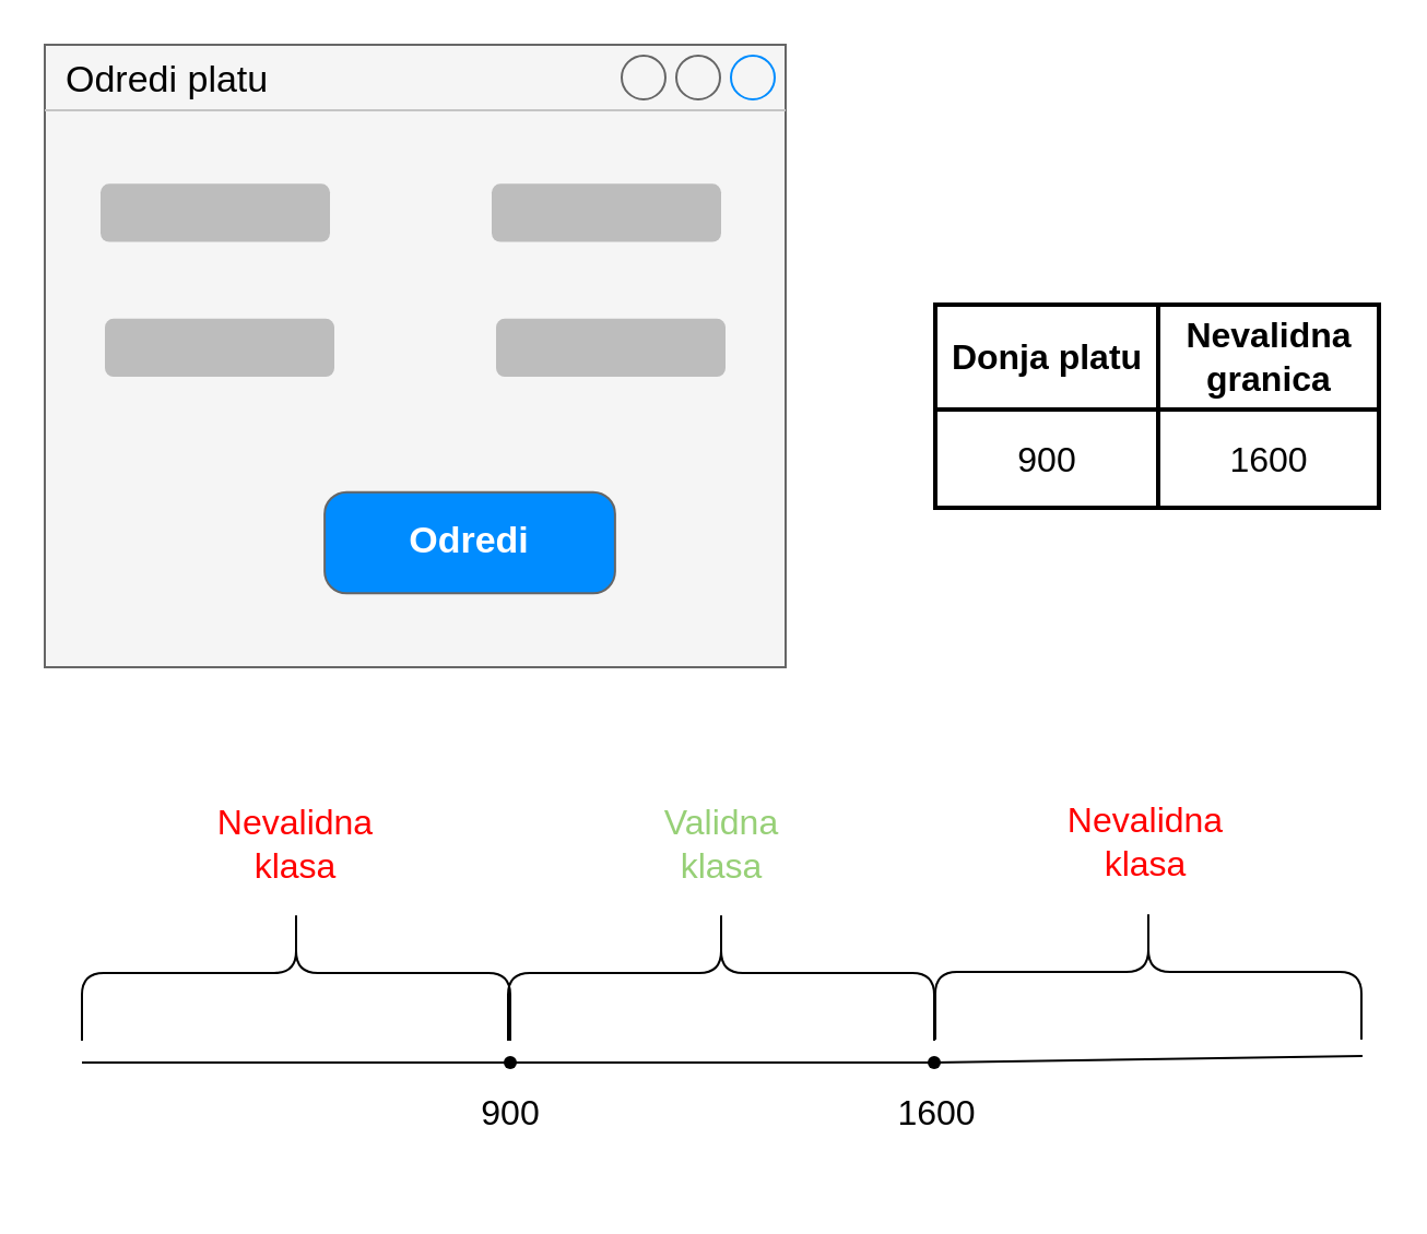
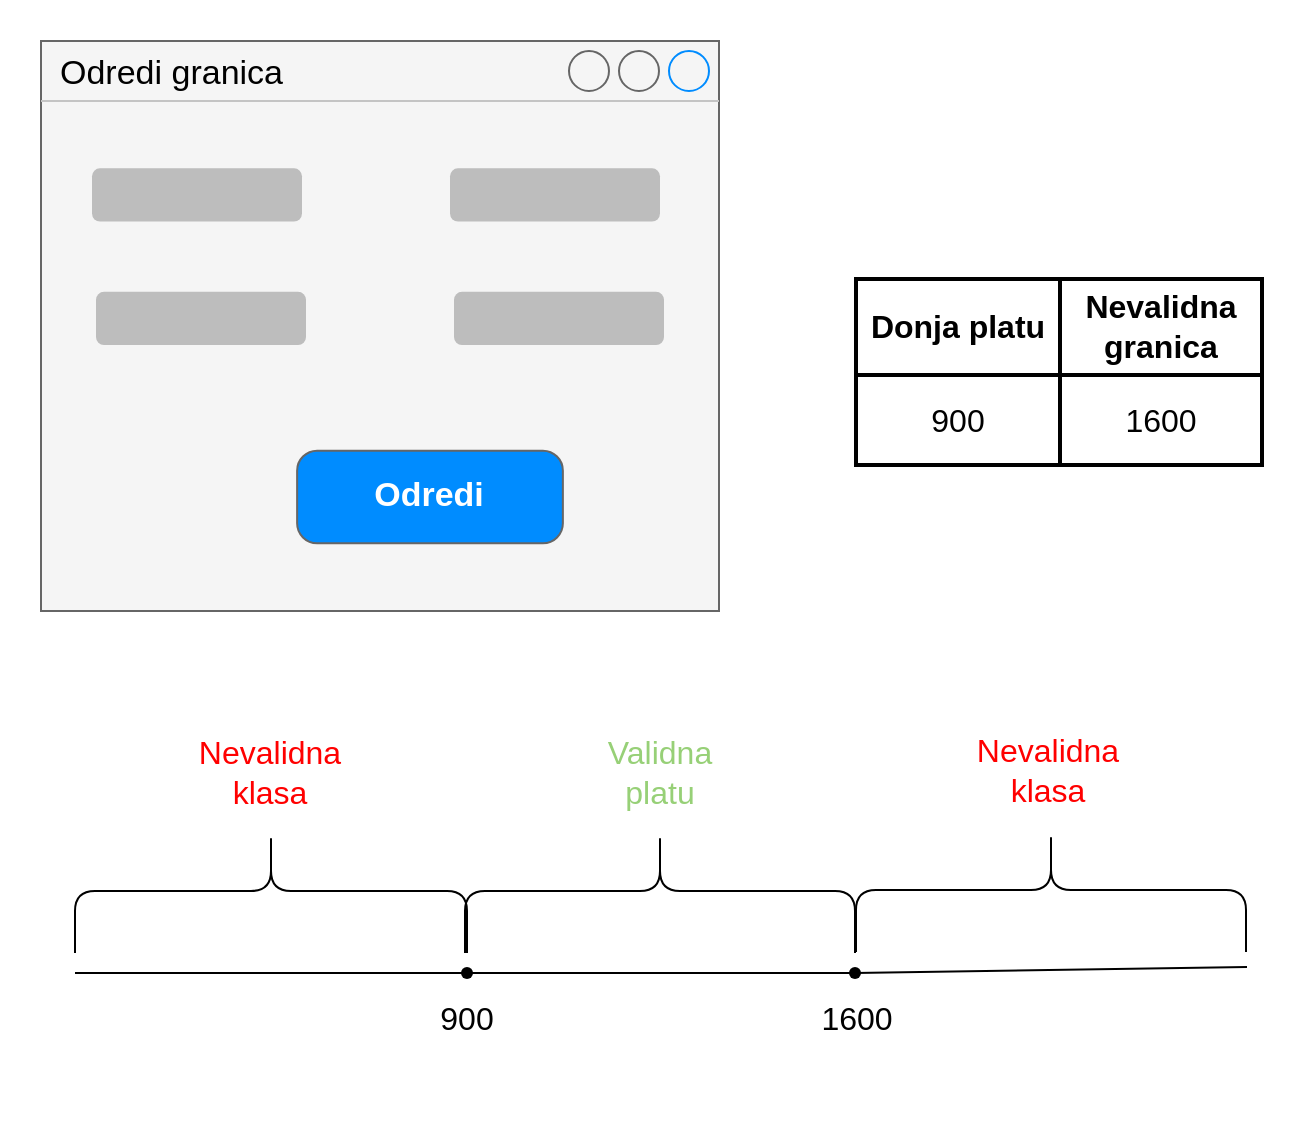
  <mxCell id="0" />
  <mxCell id="1" parent="0" />
  <mxCell id="2" value="" style="endArrow=none;html=1;rounded=0;fontSize=12;startSize=8;endSize=8;curved=1;" edge="1" parent="1" source="8"><mxGeometry width="50" height="50" relative="1" as="geometry"><mxPoint x="42" y="488" as="sourcePoint" /><mxPoint x="623" y="483" as="targetPoint" /></mxGeometry></mxCell>
  <mxCell id="3" value="1600" style="edgeLabel;html=1;align=center;verticalAlign=middle;resizable=0;points=[];fontSize=16;" vertex="1" connectable="0" parent="2"><mxGeometry x="0.853" y="-2" relative="1" as="geometry"><mxPoint x="-182" y="23" as="offset" /></mxGeometry></mxCell>
  <mxCell id="4" value="" style="endArrow=none;html=1;rounded=0;fontSize=12;startSize=8;endSize=8;curved=1;" edge="1" parent="1" target="6"><mxGeometry width="50" height="50" relative="1" as="geometry"><mxPoint x="37" y="486" as="sourcePoint" /><mxPoint x="680" y="488" as="targetPoint" /></mxGeometry></mxCell>
  <mxCell id="5" value="900" style="edgeLabel;html=1;align=center;verticalAlign=middle;resizable=0;points=[];fontSize=16;" vertex="1" connectable="0" parent="4"><mxGeometry x="-0.931" y="-1" relative="1" as="geometry"><mxPoint x="188" y="21" as="offset" /></mxGeometry></mxCell>
  <mxCell id="6" value="" style="shape=waypoint;sketch=0;fillStyle=solid;size=6;pointerEvents=1;points=[];fillColor=none;resizable=0;rotatable=0;perimeter=centerPerimeter;snapToPoint=1;fontSize=16;" vertex="1" parent="1"><mxGeometry x="223" y="476" width="20" height="20" as="geometry" /></mxCell>
  <mxCell id="7" value="" style="endArrow=none;html=1;rounded=0;fontSize=12;startSize=8;endSize=8;curved=1;" edge="1" parent="1" source="6" target="8"><mxGeometry width="50" height="50" relative="1" as="geometry"><mxPoint x="77" y="486" as="sourcePoint" /><mxPoint x="680" y="488" as="targetPoint" /></mxGeometry></mxCell>
  <mxCell id="8" value="" style="shape=waypoint;sketch=0;fillStyle=solid;size=6;pointerEvents=1;points=[];fillColor=none;resizable=0;rotatable=0;perimeter=centerPerimeter;snapToPoint=1;fontSize=16;" vertex="1" parent="1"><mxGeometry x="417" y="476" width="20" height="20" as="geometry" /></mxCell>
  <mxCell id="9" value="" style="group" vertex="1" connectable="0" parent="1"><mxGeometry x="232" y="371" width="195" height="105" as="geometry" /></mxCell>
  <mxCell id="10" value="" style="shape=curlyBracket;whiteSpace=wrap;html=1;rounded=1;labelPosition=left;verticalLabelPosition=middle;align=right;verticalAlign=middle;fontSize=16;rotation=90;" vertex="1" parent="9"><mxGeometry x="66.5" y="-23.5" width="62" height="195" as="geometry" /></mxCell>
- <mxCell id="11" value="Validna klasa" style="text;html=1;strokeColor=none;fillColor=none;align=center;verticalAlign=middle;whiteSpace=wrap;rounded=0;fontSize=16;fontColor=#97D077;" vertex="1" parent="9"><mxGeometry x="67.5" width="60" height="30" as="geometry" /></mxCell>
+ <mxCell id="11" value="Validna platu" style="text;html=1;strokeColor=none;fillColor=none;align=center;verticalAlign=middle;whiteSpace=wrap;rounded=0;fontSize=16;fontColor=#97D077;" vertex="1" parent="9"><mxGeometry x="67.5" width="60" height="30" as="geometry" /></mxCell>
  <mxCell id="12" value="" style="group" vertex="1" connectable="0" parent="1"><mxGeometry x="427.5" y="370" width="195" height="105.5" as="geometry" /></mxCell>
  <mxCell id="13" value="" style="shape=curlyBracket;whiteSpace=wrap;html=1;rounded=1;labelPosition=left;verticalLabelPosition=middle;align=right;verticalAlign=middle;fontSize=16;rotation=90;" vertex="1" parent="12"><mxGeometry x="66.5" y="-23" width="62" height="195" as="geometry" /></mxCell>
  <mxCell id="14" value="Nevalidna klasa" style="text;html=1;strokeColor=none;fillColor=none;align=center;verticalAlign=middle;whiteSpace=wrap;rounded=0;fontSize=16;fontColor=#FF0000;" vertex="1" parent="12"><mxGeometry x="66.5" width="60" height="30" as="geometry" /></mxCell>
  <mxCell id="15" value="" style="group" vertex="1" connectable="0" parent="1"><mxGeometry x="37" y="371" width="196" height="105" as="geometry" /></mxCell>
  <mxCell id="16" value="" style="shape=curlyBracket;whiteSpace=wrap;html=1;rounded=1;labelPosition=left;verticalLabelPosition=middle;align=right;verticalAlign=middle;fontSize=16;rotation=90;" vertex="1" parent="15"><mxGeometry x="67" y="-24" width="62" height="196" as="geometry" /></mxCell>
  <mxCell id="17" value="Nevalidna klasa" style="text;html=1;align=center;verticalAlign=middle;whiteSpace=wrap;rounded=0;fontSize=16;strokeColor=none;fontColor=#FF0000;" vertex="1" parent="15"><mxGeometry x="68" width="60" height="30" as="geometry" /></mxCell>
  <mxCell id="18" value="" style="shape=table;html=1;whiteSpace=wrap;startSize=0;container=1;collapsible=0;childLayout=tableLayout;strokeWidth=2;fontSize=16;rounded=0;shadow=0;enumerate=0;" vertex="1" parent="1"><mxGeometry x="427.5" y="139" width="203" height="93" as="geometry" /></mxCell>
  <mxCell id="19" value="" style="shape=tableRow;horizontal=0;startSize=0;swimlaneHead=0;swimlaneBody=0;top=0;left=0;bottom=0;right=0;collapsible=0;dropTarget=0;fillColor=none;points=[[0,0.5],[1,0.5]];portConstraint=eastwest;fontSize=16;" vertex="1" parent="18"><mxGeometry width="203" height="48" as="geometry" /></mxCell>
  <mxCell id="20" value="Donja platu" style="shape=partialRectangle;html=1;whiteSpace=wrap;connectable=0;fillColor=none;top=0;left=0;bottom=0;right=0;overflow=hidden;fontStyle=1;fontSize=16;" vertex="1" parent="19"><mxGeometry width="102" height="48" as="geometry"><mxRectangle width="102" height="48" as="alternateBounds" /></mxGeometry></mxCell>
  <mxCell id="21" value="&lt;div&gt;Nevalidna granica&lt;/div&gt;" style="shape=partialRectangle;html=1;whiteSpace=wrap;connectable=0;fillColor=none;top=0;left=0;bottom=0;right=0;overflow=hidden;fontStyle=1;fontSize=16;" vertex="1" parent="19"><mxGeometry x="102" width="101" height="48" as="geometry"><mxRectangle width="101" height="48" as="alternateBounds" /></mxGeometry></mxCell>
  <mxCell id="22" value="" style="shape=tableRow;horizontal=0;startSize=0;swimlaneHead=0;swimlaneBody=0;top=0;left=0;bottom=0;right=0;collapsible=0;dropTarget=0;fillColor=none;points=[[0,0.5],[1,0.5]];portConstraint=eastwest;fontSize=16;" vertex="1" parent="18"><mxGeometry y="48" width="203" height="45" as="geometry" /></mxCell>
  <mxCell id="23" value="900" style="shape=partialRectangle;html=1;whiteSpace=wrap;connectable=0;fillColor=none;top=0;left=0;bottom=0;right=0;overflow=hidden;fontSize=16;" vertex="1" parent="22"><mxGeometry width="102" height="45" as="geometry"><mxRectangle width="102" height="45" as="alternateBounds" /></mxGeometry></mxCell>
  <mxCell id="24" value="&lt;div&gt;1600&lt;/div&gt;" style="shape=partialRectangle;html=1;whiteSpace=wrap;connectable=0;fillColor=none;top=0;left=0;bottom=0;right=0;overflow=hidden;fontSize=16;" vertex="1" parent="22"><mxGeometry x="102" width="101" height="45" as="geometry"><mxRectangle width="101" height="45" as="alternateBounds" /></mxGeometry></mxCell>
  <mxCell id="25" value="" style="group;" vertex="1" connectable="0" parent="1"><mxGeometry x="20" y="20" width="339" height="285" as="geometry" /></mxCell>
- <mxCell id="26" value="Odredi platu" style="strokeWidth=1;shadow=0;dashed=0;align=center;html=1;shape=mxgraph.mockup.containers.window;align=left;verticalAlign=top;spacingLeft=8;strokeColor2=#008cff;strokeColor3=#c4c4c4;mainText=;fontSize=17;labelBackgroundColor=none;whiteSpace=wrap;fillColor=#f5f5f5;strokeColor=#666666;gradientColor=#b3b3b3;" vertex="1" parent="25"><mxGeometry width="339" height="285.0" as="geometry" /></mxCell>
+ <mxCell id="26" value="Odredi granica" style="strokeWidth=1;shadow=0;dashed=0;align=center;html=1;shape=mxgraph.mockup.containers.window;align=left;verticalAlign=top;spacingLeft=8;strokeColor2=#008cff;strokeColor3=#c4c4c4;mainText=;fontSize=17;labelBackgroundColor=none;whiteSpace=wrap;fillColor=#f5f5f5;strokeColor=#666666;gradientColor=#b3b3b3;" vertex="1" parent="25"><mxGeometry width="339" height="285.0" as="geometry" /></mxCell>
  <mxCell id="27" value="Odredi" style="strokeWidth=1;shadow=0;dashed=0;align=center;html=1;shape=mxgraph.mockup.buttons.button;strokeColor=#666666;fontColor=#ffffff;mainText=;buttonStyle=round;fontSize=17;fontStyle=1;fillColor=#008cff;whiteSpace=wrap;" vertex="1" parent="25"><mxGeometry x="128.056" y="204.844" width="132.888" height="46.312" as="geometry" /></mxCell>
  <mxCell id="28" value="" style="rounded=1;whiteSpace=wrap;html=1;fontSize=16;fillColor=#BDBDBD;strokeColor=none;" vertex="1" parent="25"><mxGeometry x="25.5" y="63.65" width="105" height="26.6" as="geometry" /></mxCell>
  <mxCell id="29" value="" style="rounded=1;whiteSpace=wrap;html=1;fontSize=16;fillColor=#BDBDBD;strokeColor=none;" vertex="1" parent="25"><mxGeometry x="204.5" y="63.65" width="105" height="26.6" as="geometry" /></mxCell>
  <mxCell id="30" value="" style="rounded=1;whiteSpace=wrap;html=1;fontSize=16;fillColor=#BDBDBD;strokeColor=none;" vertex="1" parent="25"><mxGeometry x="27.5" y="125.4" width="105" height="26.6" as="geometry" /></mxCell>
  <mxCell id="31" value="" style="rounded=1;whiteSpace=wrap;html=1;fontSize=16;fillColor=#BDBDBD;strokeColor=none;" vertex="1" parent="25"><mxGeometry x="206.5" y="125.4" width="105" height="26.6" as="geometry" /></mxCell>
